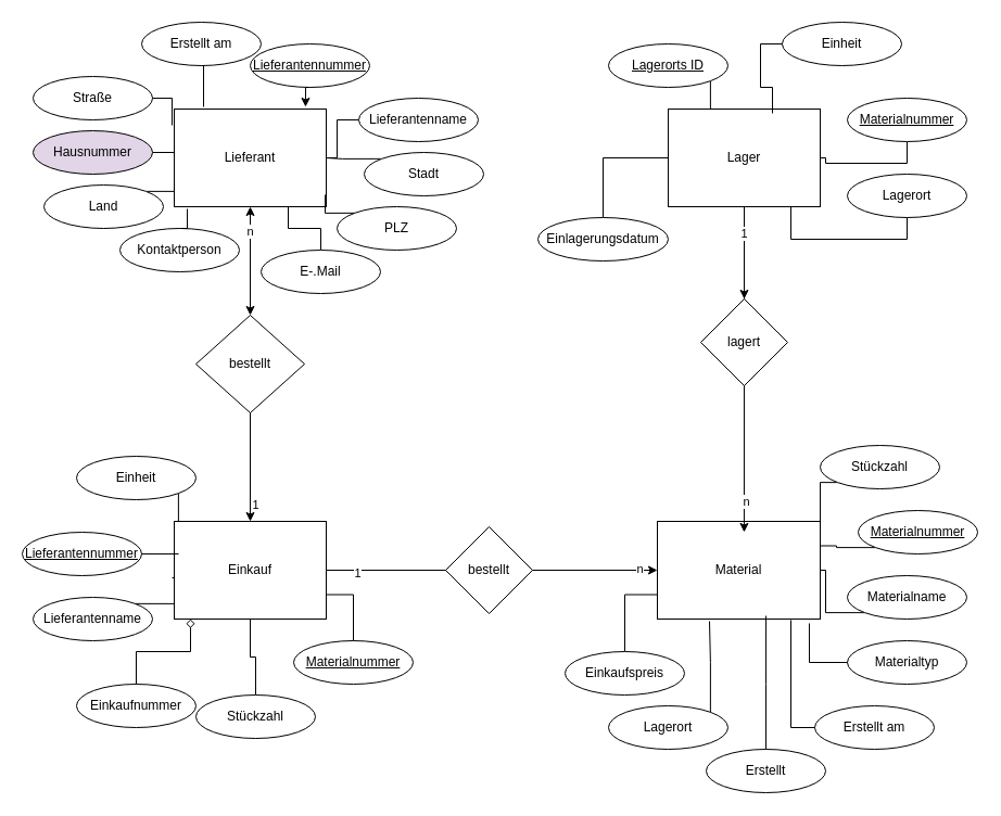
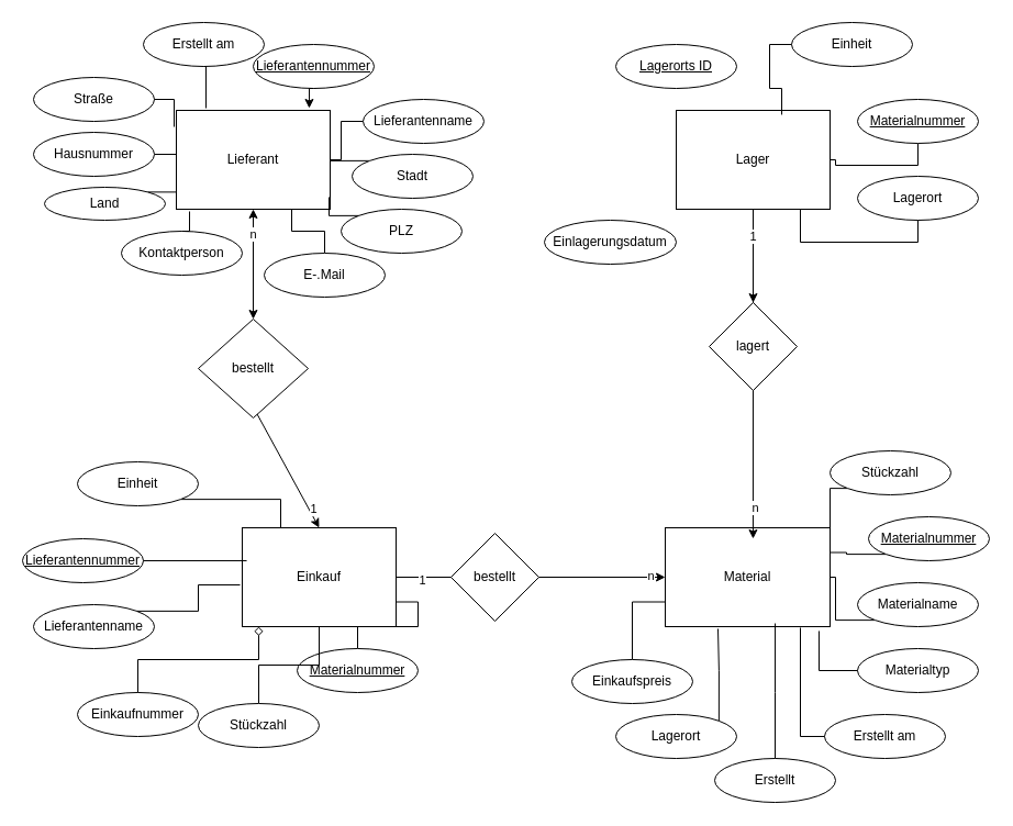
  <mxCell id="0" />
  <mxCell id="1" parent="0" />
  <mxCell id="2" value="Lieferant" style="rounded=0;whiteSpace=wrap;html=1;" vertex="1" parent="1"><mxGeometry x="160" y="100" width="140" height="90" as="geometry" /></mxCell>
  <mxCell id="3" value="Material" style="rounded=0;whiteSpace=wrap;html=1;" vertex="1" parent="1"><mxGeometry x="605" y="480" width="150" height="90" as="geometry" /></mxCell>
  <mxCell id="4" style="edgeStyle=orthogonalEdgeStyle;rounded=0;orthogonalLoop=1;jettySize=auto;html=1;exitX=1;exitY=0.5;exitDx=0;exitDy=0;entryX=0;entryY=0.5;entryDx=0;entryDy=0;" edge="1" parent="1" source="7" target="3"><mxGeometry relative="1" as="geometry" /></mxCell>
  <mxCell id="5" value="n" style="edgeLabel;html=1;align=center;verticalAlign=middle;resizable=0;points=[];" vertex="1" connectable="0" parent="4"><mxGeometry x="0.888" y="2" relative="1" as="geometry"><mxPoint as="offset" /></mxGeometry></mxCell>
  <mxCell id="6" value="1" style="edgeLabel;html=1;align=center;verticalAlign=middle;resizable=0;points=[];" vertex="1" connectable="0" parent="4"><mxGeometry x="-0.816" y="-2" relative="1" as="geometry"><mxPoint as="offset" /></mxGeometry></mxCell>
- <mxCell id="7" value="Einkauf" style="rounded=0;whiteSpace=wrap;html=1;" vertex="1" parent="1"><mxGeometry x="160" y="480" width="140" height="90" as="geometry" /></mxCell>
+ <mxCell id="7" value="Einkauf" style="rounded=0;whiteSpace=wrap;html=1;" vertex="1" parent="1"><mxGeometry x="220" y="480" width="140" height="90" as="geometry" /></mxCell>
  <mxCell id="8" value="" style="edgeStyle=orthogonalEdgeStyle;rounded=0;orthogonalLoop=1;jettySize=auto;html=1;" edge="1" parent="1" source="9" target="18"><mxGeometry relative="1" as="geometry" /></mxCell>
  <mxCell id="9" value="Lager" style="rounded=0;whiteSpace=wrap;html=1;" vertex="1" parent="1"><mxGeometry x="615" y="100" width="140" height="90" as="geometry" /></mxCell>
  <mxCell id="10" value="" style="endArrow=classic;startArrow=classic;html=1;rounded=0;entryX=0.5;entryY=1;entryDx=0;entryDy=0;exitX=0.5;exitY=0;exitDx=0;exitDy=0;" edge="1" parent="1" source="14" target="2"><mxGeometry width="50" height="50" relative="1" as="geometry"><mxPoint x="480" y="460" as="sourcePoint" /><mxPoint x="530" y="410" as="targetPoint" /><Array as="points" /></mxGeometry></mxCell>
  <mxCell id="11" value="n" style="edgeLabel;html=1;align=center;verticalAlign=middle;resizable=0;points=[];" vertex="1" connectable="0" parent="10"><mxGeometry x="0.56" y="1" relative="1" as="geometry"><mxPoint as="offset" /></mxGeometry></mxCell>
  <mxCell id="12" value="" style="endArrow=classic;startArrow=classic;html=1;rounded=0;entryX=0.5;entryY=1;entryDx=0;entryDy=0;exitX=0.5;exitY=0;exitDx=0;exitDy=0;" edge="1" parent="1" source="7" target="14"><mxGeometry width="50" height="50" relative="1" as="geometry"><mxPoint x="220" y="340" as="sourcePoint" /><mxPoint x="220" y="190" as="targetPoint" /><Array as="points"><mxPoint x="230" y="370" /></Array></mxGeometry></mxCell>
  <mxCell id="13" value="1" style="edgeLabel;html=1;align=center;verticalAlign=middle;resizable=0;points=[];" vertex="1" connectable="0" parent="12"><mxGeometry x="-0.733" y="-4" relative="1" as="geometry"><mxPoint as="offset" /></mxGeometry></mxCell>
  <mxCell id="14" value="bestellt" style="rhombus;whiteSpace=wrap;html=1;" vertex="1" parent="1"><mxGeometry x="180" y="290" width="100" height="90" as="geometry" /></mxCell>
  <mxCell id="15" style="edgeStyle=orthogonalEdgeStyle;rounded=0;orthogonalLoop=1;jettySize=auto;html=1;exitX=0.5;exitY=1;exitDx=0;exitDy=0;entryX=0.533;entryY=0.111;entryDx=0;entryDy=0;entryPerimeter=0;" edge="1" parent="1" source="9" target="3"><mxGeometry relative="1" as="geometry" /></mxCell>
  <mxCell id="16" value="n" style="edgeLabel;html=1;align=center;verticalAlign=middle;resizable=0;points=[];" vertex="1" connectable="0" parent="15"><mxGeometry x="0.808" y="2" relative="1" as="geometry"><mxPoint as="offset" /></mxGeometry></mxCell>
  <mxCell id="17" value="1" style="edgeLabel;html=1;align=center;verticalAlign=middle;resizable=0;points=[];" vertex="1" connectable="0" parent="15"><mxGeometry x="-0.831" relative="1" as="geometry"><mxPoint as="offset" /></mxGeometry></mxCell>
  <mxCell id="18" value="lagert" style="rhombus;whiteSpace=wrap;html=1;rounded=0;" vertex="1" parent="1"><mxGeometry x="645" y="275" width="80" height="80" as="geometry" /></mxCell>
  <mxCell id="19" value="bestellt" style="rhombus;whiteSpace=wrap;html=1;rounded=0;" vertex="1" parent="1"><mxGeometry x="410" y="485" width="80" height="80" as="geometry" /></mxCell>
  <mxCell id="20" value="Erstellt am" style="ellipse;whiteSpace=wrap;html=1;" vertex="1" parent="1"><mxGeometry x="750" y="650" width="110" height="40" as="geometry" /></mxCell>
  <mxCell id="21" value="Lagerort" style="ellipse;whiteSpace=wrap;html=1;" vertex="1" parent="1"><mxGeometry x="560" y="650" width="110" height="40" as="geometry" /></mxCell>
  <mxCell id="22" style="edgeStyle=orthogonalEdgeStyle;rounded=0;orthogonalLoop=1;jettySize=auto;html=1;exitX=0.5;exitY=0;exitDx=0;exitDy=0;entryX=0;entryY=0.75;entryDx=0;entryDy=0;endArrow=none;endFill=0;" edge="1" parent="1" source="23" target="3"><mxGeometry relative="1" as="geometry" /></mxCell>
  <mxCell id="23" value="Einkaufspreis" style="ellipse;whiteSpace=wrap;html=1;" vertex="1" parent="1"><mxGeometry x="520" y="600" width="110" height="40" as="geometry" /></mxCell>
  <mxCell id="24" value="Erstellt" style="ellipse;whiteSpace=wrap;html=1;" vertex="1" parent="1"><mxGeometry x="650" y="690" width="110" height="40" as="geometry" /></mxCell>
  <mxCell id="25" style="edgeStyle=orthogonalEdgeStyle;rounded=0;orthogonalLoop=1;jettySize=auto;html=1;exitX=0;exitY=1;exitDx=0;exitDy=0;entryX=1;entryY=0;entryDx=0;entryDy=0;endArrow=none;endFill=0;" edge="1" parent="1" source="26" target="3"><mxGeometry relative="1" as="geometry" /></mxCell>
  <mxCell id="26" value="Stückzahl" style="ellipse;whiteSpace=wrap;html=1;" vertex="1" parent="1"><mxGeometry x="755" y="410" width="110" height="40" as="geometry" /></mxCell>
  <mxCell id="27" value="Materialtyp" style="ellipse;whiteSpace=wrap;html=1;" vertex="1" parent="1"><mxGeometry x="780" y="590" width="110" height="40" as="geometry" /></mxCell>
  <mxCell id="28" style="edgeStyle=orthogonalEdgeStyle;rounded=0;orthogonalLoop=1;jettySize=auto;html=1;exitX=0;exitY=1;exitDx=0;exitDy=0;endArrow=none;endFill=0;" edge="1" parent="1" source="29" target="3"><mxGeometry relative="1" as="geometry" /></mxCell>
  <mxCell id="29" value="Materialname" style="ellipse;whiteSpace=wrap;html=1;" vertex="1" parent="1"><mxGeometry x="780" y="530" width="110" height="40" as="geometry" /></mxCell>
  <mxCell id="30" style="edgeStyle=orthogonalEdgeStyle;rounded=0;orthogonalLoop=1;jettySize=auto;html=1;exitX=0;exitY=1;exitDx=0;exitDy=0;entryX=1;entryY=0.25;entryDx=0;entryDy=0;endArrow=none;endFill=0;" edge="1" parent="1" source="31" target="3"><mxGeometry relative="1" as="geometry" /></mxCell>
  <mxCell id="31" value="&lt;u&gt;Materialnummer&lt;/u&gt;" style="ellipse;whiteSpace=wrap;html=1;" vertex="1" parent="1"><mxGeometry x="790" y="470" width="110" height="40" as="geometry" /></mxCell>
  <mxCell id="32" style="edgeStyle=orthogonalEdgeStyle;rounded=0;orthogonalLoop=1;jettySize=auto;html=1;exitX=0;exitY=0.5;exitDx=0;exitDy=0;entryX=0.933;entryY=1.044;entryDx=0;entryDy=0;entryPerimeter=0;endArrow=none;endFill=0;" edge="1" parent="1" source="27" target="3"><mxGeometry relative="1" as="geometry" /></mxCell>
  <mxCell id="33" style="edgeStyle=orthogonalEdgeStyle;rounded=0;orthogonalLoop=1;jettySize=auto;html=1;exitX=0;exitY=0.5;exitDx=0;exitDy=0;entryX=0.82;entryY=1.011;entryDx=0;entryDy=0;entryPerimeter=0;endArrow=none;endFill=0;" edge="1" parent="1" source="20" target="3"><mxGeometry relative="1" as="geometry" /></mxCell>
  <mxCell id="34" style="edgeStyle=orthogonalEdgeStyle;rounded=0;orthogonalLoop=1;jettySize=auto;html=1;exitX=0.5;exitY=0;exitDx=0;exitDy=0;entryX=0.667;entryY=0.967;entryDx=0;entryDy=0;entryPerimeter=0;endArrow=none;endFill=0;" edge="1" parent="1" source="24" target="3"><mxGeometry relative="1" as="geometry" /></mxCell>
  <mxCell id="35" style="edgeStyle=orthogonalEdgeStyle;rounded=0;orthogonalLoop=1;jettySize=auto;html=1;exitX=1;exitY=0;exitDx=0;exitDy=0;entryX=0.32;entryY=1.022;entryDx=0;entryDy=0;entryPerimeter=0;endArrow=none;endFill=0;" edge="1" parent="1" source="21" target="3"><mxGeometry relative="1" as="geometry" /></mxCell>
  <mxCell id="36" value="" style="edgeStyle=orthogonalEdgeStyle;rounded=0;orthogonalLoop=1;jettySize=auto;html=1;endArrow=none;endFill=0;" edge="1" parent="1" source="37" target="2"><mxGeometry relative="1" as="geometry" /></mxCell>
- <mxCell id="37" value="Hausnummer" style="ellipse;whiteSpace=wrap;html=1;fillColor=#e1d5e7;" vertex="1" parent="1"><mxGeometry x="30" y="120" width="110" height="40" as="geometry" /></mxCell>
+ <mxCell id="37" value="Hausnummer" style="ellipse;whiteSpace=wrap;html=1;" vertex="1" parent="1"><mxGeometry x="30" y="120" width="110" height="40" as="geometry" /></mxCell>
  <mxCell id="38" value="Straße" style="ellipse;whiteSpace=wrap;html=1;" vertex="1" parent="1"><mxGeometry x="30" y="70" width="110" height="40" as="geometry" /></mxCell>
  <mxCell id="39" value="PLZ" style="ellipse;whiteSpace=wrap;html=1;" vertex="1" parent="1"><mxGeometry x="310" y="190" width="110" height="40" as="geometry" /></mxCell>
  <mxCell id="40" style="edgeStyle=orthogonalEdgeStyle;rounded=0;orthogonalLoop=1;jettySize=auto;html=1;exitX=0;exitY=0;exitDx=0;exitDy=0;endArrow=none;endFill=0;" edge="1" parent="1" source="41" target="2"><mxGeometry relative="1" as="geometry" /></mxCell>
- <mxCell id="41" value="Stadt" style="ellipse;whiteSpace=wrap;html=1;" vertex="1" parent="1"><mxGeometry x="335" y="140" width="110" height="40" as="geometry" /></mxCell>
+ <mxCell id="41" value="Stadt" style="ellipse;whiteSpace=wrap;html=1;" vertex="1" parent="1"><mxGeometry x="320" y="140" width="110" height="40" as="geometry" /></mxCell>
  <mxCell id="42" value="Erstellt am" style="ellipse;whiteSpace=wrap;html=1;" vertex="1" parent="1"><mxGeometry x="130" y="20" width="110" height="40" as="geometry" /></mxCell>
  <mxCell id="43" style="edgeStyle=orthogonalEdgeStyle;rounded=0;orthogonalLoop=1;jettySize=auto;html=1;exitX=0;exitY=0.5;exitDx=0;exitDy=0;endArrow=none;endFill=0;" edge="1" parent="1" source="44" target="2"><mxGeometry relative="1" as="geometry" /></mxCell>
  <mxCell id="44" value="Lieferantenname" style="ellipse;whiteSpace=wrap;html=1;" vertex="1" parent="1"><mxGeometry x="330" y="90" width="110" height="40" as="geometry" /></mxCell>
  <mxCell id="45" value="&lt;u&gt;Lieferantennummer&lt;/u&gt;" style="ellipse;whiteSpace=wrap;html=1;" vertex="1" parent="1"><mxGeometry x="230" y="40" width="110" height="40" as="geometry" /></mxCell>
  <mxCell id="46" style="edgeStyle=orthogonalEdgeStyle;rounded=0;orthogonalLoop=1;jettySize=auto;html=1;exitX=1;exitY=0;exitDx=0;exitDy=0;entryX=0;entryY=0.75;entryDx=0;entryDy=0;endArrow=none;endFill=0;" edge="1" parent="1" source="47" target="2"><mxGeometry relative="1" as="geometry" /></mxCell>
- <mxCell id="47" value="Land" style="ellipse;whiteSpace=wrap;html=1;" vertex="1" parent="1"><mxGeometry x="40" y="170" width="110" height="40" as="geometry" /></mxCell>
+ <mxCell id="47" value="Land" style="ellipse;whiteSpace=wrap;html=1;" vertex="1" parent="1"><mxGeometry x="40" y="170" width="110" height="30" as="geometry" /></mxCell>
  <mxCell id="48" value="Kontaktperson" style="ellipse;whiteSpace=wrap;html=1;" vertex="1" parent="1"><mxGeometry x="110" y="210" width="110" height="40" as="geometry" /></mxCell>
  <mxCell id="49" style="edgeStyle=orthogonalEdgeStyle;rounded=0;orthogonalLoop=1;jettySize=auto;html=1;exitX=0.5;exitY=0;exitDx=0;exitDy=0;entryX=0.75;entryY=1;entryDx=0;entryDy=0;endArrow=none;endFill=0;" edge="1" parent="1" source="50" target="2"><mxGeometry relative="1" as="geometry" /></mxCell>
  <mxCell id="50" value="E-.Mail" style="ellipse;whiteSpace=wrap;html=1;" vertex="1" parent="1"><mxGeometry x="240" y="230" width="110" height="40" as="geometry" /></mxCell>
  <mxCell id="51" style="edgeStyle=orthogonalEdgeStyle;rounded=0;orthogonalLoop=1;jettySize=auto;html=1;exitX=0.5;exitY=1;exitDx=0;exitDy=0;entryX=0.193;entryY=-0.022;entryDx=0;entryDy=0;entryPerimeter=0;endArrow=none;endFill=0;" edge="1" parent="1" source="42" target="2"><mxGeometry relative="1" as="geometry" /></mxCell>
  <mxCell id="52" style="edgeStyle=orthogonalEdgeStyle;rounded=0;orthogonalLoop=1;jettySize=auto;html=1;exitX=1;exitY=0.5;exitDx=0;exitDy=0;entryX=-0.014;entryY=0.167;entryDx=0;entryDy=0;entryPerimeter=0;endArrow=none;endFill=0;" edge="1" parent="1" source="38" target="2"><mxGeometry relative="1" as="geometry" /></mxCell>
  <mxCell id="53" style="edgeStyle=orthogonalEdgeStyle;rounded=0;orthogonalLoop=1;jettySize=auto;html=1;exitX=0.5;exitY=0;exitDx=0;exitDy=0;entryX=0.086;entryY=1.022;entryDx=0;entryDy=0;entryPerimeter=0;endArrow=none;endFill=0;" edge="1" parent="1" source="48" target="2"><mxGeometry relative="1" as="geometry" /></mxCell>
  <mxCell id="54" style="edgeStyle=orthogonalEdgeStyle;rounded=0;orthogonalLoop=1;jettySize=auto;html=1;exitX=0;exitY=0;exitDx=0;exitDy=0;entryX=0.993;entryY=0.878;entryDx=0;entryDy=0;entryPerimeter=0;endArrow=none;endFill=0;" edge="1" parent="1" source="39" target="2"><mxGeometry relative="1" as="geometry" /></mxCell>
  <mxCell id="55" style="edgeStyle=orthogonalEdgeStyle;rounded=0;orthogonalLoop=1;jettySize=auto;html=1;exitX=0.5;exitY=1;exitDx=0;exitDy=0;entryX=0.864;entryY=-0.022;entryDx=0;entryDy=0;entryPerimeter=0;" edge="1" parent="1" source="45" target="2"><mxGeometry relative="1" as="geometry" /></mxCell>
  <mxCell id="56" value="&lt;u&gt;Lieferantennummer&lt;/u&gt;" style="ellipse;whiteSpace=wrap;html=1;" vertex="1" parent="1"><mxGeometry x="20" y="490" width="110" height="40" as="geometry" /></mxCell>
  <mxCell id="57" value="Lieferantenname" style="ellipse;whiteSpace=wrap;html=1;" vertex="1" parent="1"><mxGeometry x="30" y="550" width="110" height="40" as="geometry" /></mxCell>
  <mxCell id="58" style="edgeStyle=orthogonalEdgeStyle;rounded=0;orthogonalLoop=1;jettySize=auto;html=1;exitX=0.5;exitY=0;exitDx=0;exitDy=0;entryX=1;entryY=0.75;entryDx=0;entryDy=0;endArrow=none;endFill=0;" edge="1" parent="1" source="59" target="7"><mxGeometry relative="1" as="geometry" /></mxCell>
  <mxCell id="59" value="&lt;u&gt;Materialnummer&lt;/u&gt;" style="ellipse;whiteSpace=wrap;html=1;" vertex="1" parent="1"><mxGeometry x="270" y="590" width="110" height="40" as="geometry" /></mxCell>
  <mxCell id="60" value="Einkaufnummer" style="ellipse;whiteSpace=wrap;html=1;" vertex="1" parent="1"><mxGeometry x="70" y="630" width="110" height="40" as="geometry" /></mxCell>
  <mxCell id="61" style="edgeStyle=orthogonalEdgeStyle;rounded=0;orthogonalLoop=1;jettySize=auto;html=1;exitX=1;exitY=1;exitDx=0;exitDy=0;entryX=0.25;entryY=0;entryDx=0;entryDy=0;endArrow=none;endFill=0;" edge="1" parent="1" source="62" target="7"><mxGeometry relative="1" as="geometry" /></mxCell>
  <mxCell id="62" value="Einheit" style="ellipse;whiteSpace=wrap;html=1;" vertex="1" parent="1"><mxGeometry x="70" y="420" width="110" height="40" as="geometry" /></mxCell>
  <mxCell id="63" style="edgeStyle=orthogonalEdgeStyle;rounded=0;orthogonalLoop=1;jettySize=auto;html=1;exitX=0.5;exitY=0;exitDx=0;exitDy=0;entryX=0.5;entryY=1;entryDx=0;entryDy=0;endArrow=none;endFill=0;" edge="1" parent="1" source="64" target="7"><mxGeometry relative="1" as="geometry" /></mxCell>
  <mxCell id="64" value="Stückzahl" style="ellipse;whiteSpace=wrap;html=1;" vertex="1" parent="1"><mxGeometry x="180" y="640" width="110" height="40" as="geometry" /></mxCell>
  <mxCell id="65" style="edgeStyle=orthogonalEdgeStyle;rounded=0;orthogonalLoop=1;jettySize=auto;html=1;exitX=1;exitY=0.5;exitDx=0;exitDy=0;entryX=0.029;entryY=0.333;entryDx=0;entryDy=0;entryPerimeter=0;endArrow=none;endFill=0;" edge="1" parent="1" source="56" target="7"><mxGeometry relative="1" as="geometry" /></mxCell>
  <mxCell id="66" style="edgeStyle=orthogonalEdgeStyle;rounded=0;orthogonalLoop=1;jettySize=auto;html=1;exitX=1;exitY=0;exitDx=0;exitDy=0;entryX=-0.014;entryY=0.578;entryDx=0;entryDy=0;entryPerimeter=0;endArrow=none;endFill=0;" edge="1" parent="1" source="57" target="7"><mxGeometry relative="1" as="geometry" /></mxCell>
  <mxCell id="67" style="edgeStyle=orthogonalEdgeStyle;rounded=0;orthogonalLoop=1;jettySize=auto;html=1;exitX=0.5;exitY=0;exitDx=0;exitDy=0;entryX=0.107;entryY=1;entryDx=0;entryDy=0;entryPerimeter=0;endArrow=diamond;endFill=0;" edge="1" parent="1" source="60" target="7"><mxGeometry relative="1" as="geometry" /></mxCell>
  <mxCell id="68" value="Lagerort" style="ellipse;whiteSpace=wrap;html=1;" vertex="1" parent="1"><mxGeometry x="780" y="160" width="110" height="40" as="geometry" /></mxCell>
  <mxCell id="69" style="edgeStyle=orthogonalEdgeStyle;rounded=0;orthogonalLoop=1;jettySize=auto;html=1;exitX=0.5;exitY=1;exitDx=0;exitDy=0;entryX=1;entryY=0.5;entryDx=0;entryDy=0;endArrow=none;endFill=0;" edge="1" parent="1" source="70" target="9"><mxGeometry relative="1" as="geometry" /></mxCell>
  <mxCell id="70" value="&lt;u&gt;Materialnummer&lt;/u&gt;" style="ellipse;whiteSpace=wrap;html=1;" vertex="1" parent="1"><mxGeometry x="780" y="90" width="110" height="40" as="geometry" /></mxCell>
  <mxCell id="71" value="Einheit" style="ellipse;whiteSpace=wrap;html=1;" vertex="1" parent="1"><mxGeometry x="720" y="20" width="110" height="40" as="geometry" /></mxCell>
- <mxCell id="72" style="edgeStyle=orthogonalEdgeStyle;rounded=0;orthogonalLoop=1;jettySize=auto;html=1;exitX=1;exitY=1;exitDx=0;exitDy=0;endArrow=none;endFill=0;" edge="1" parent="1" source="73" target="9"><mxGeometry relative="1" as="geometry" /></mxCell>
  <mxCell id="73" value="&lt;u&gt;Lagerorts ID&lt;/u&gt;" style="ellipse;whiteSpace=wrap;html=1;" vertex="1" parent="1"><mxGeometry x="560" y="40" width="110" height="40" as="geometry" /></mxCell>
- <mxCell id="74" style="edgeStyle=orthogonalEdgeStyle;rounded=0;orthogonalLoop=1;jettySize=auto;html=1;exitX=0.5;exitY=0;exitDx=0;exitDy=0;entryX=0;entryY=0.5;entryDx=0;entryDy=0;endArrow=none;endFill=0;" edge="1" parent="1" source="75" target="9"><mxGeometry relative="1" as="geometry" /></mxCell>
  <mxCell id="75" value="Einlagerungsdatum" style="ellipse;whiteSpace=wrap;html=1;" vertex="1" parent="1"><mxGeometry x="495" y="200" width="120" height="40" as="geometry" /></mxCell>
  <mxCell id="76" style="edgeStyle=orthogonalEdgeStyle;rounded=0;orthogonalLoop=1;jettySize=auto;html=1;exitX=0;exitY=0.5;exitDx=0;exitDy=0;entryX=0.686;entryY=0.044;entryDx=0;entryDy=0;entryPerimeter=0;endArrow=none;endFill=0;" edge="1" parent="1" source="71" target="9"><mxGeometry relative="1" as="geometry" /></mxCell>
  <mxCell id="77" style="edgeStyle=orthogonalEdgeStyle;rounded=0;orthogonalLoop=1;jettySize=auto;html=1;exitX=0.5;exitY=1;exitDx=0;exitDy=0;entryX=0.807;entryY=1;entryDx=0;entryDy=0;entryPerimeter=0;endArrow=none;endFill=0;" edge="1" parent="1" source="68" target="9"><mxGeometry relative="1" as="geometry" /></mxCell>
